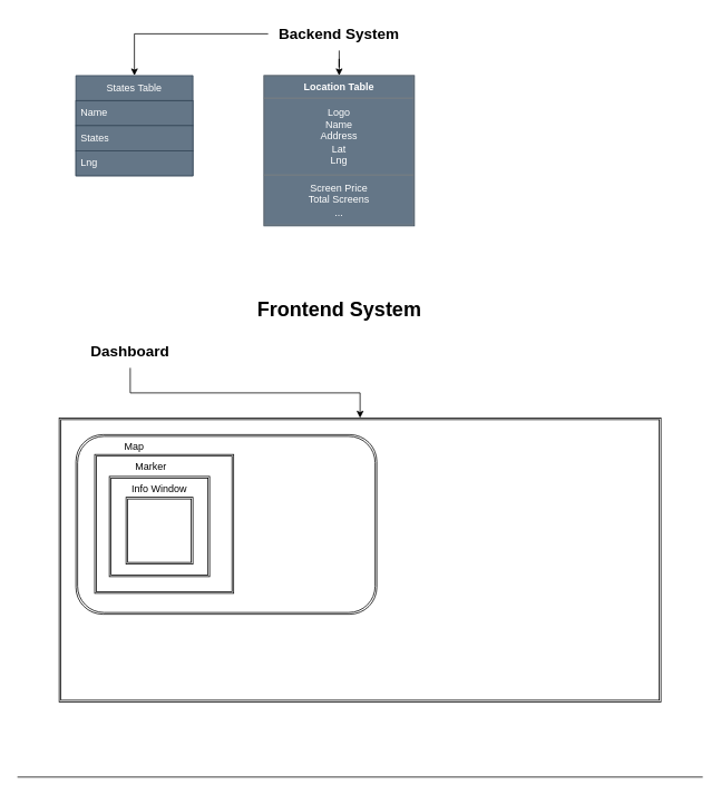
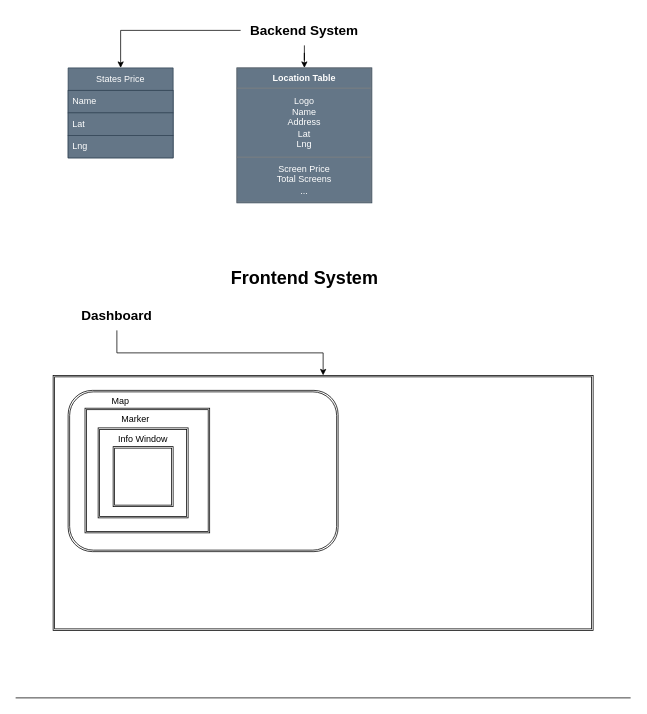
  <mxCell id="0" />
  <mxCell id="1" parent="0" />
- <mxCell id="2" value="States Table" style="swimlane;fontStyle=0;childLayout=stackLayout;horizontal=1;startSize=30;horizontalStack=0;resizeParent=1;resizeParentMax=0;resizeLast=0;collapsible=1;marginBottom=0;whiteSpace=wrap;html=1;fillColor=#647687;fontColor=#ffffff;strokeColor=#314354;" vertex="1" parent="1"><mxGeometry x="90" y="90" width="140" height="120" as="geometry" /></mxCell>
+ <mxCell id="2" value="States Price" style="swimlane;fontStyle=0;childLayout=stackLayout;horizontal=1;startSize=30;horizontalStack=0;resizeParent=1;resizeParentMax=0;resizeLast=0;collapsible=1;marginBottom=0;whiteSpace=wrap;html=1;fillColor=#647687;fontColor=#ffffff;strokeColor=#314354;" vertex="1" parent="1"><mxGeometry x="90" y="90" width="140" height="120" as="geometry" /></mxCell>
  <mxCell id="3" value="Name" style="text;strokeColor=#314354;fillColor=#647687;align=left;verticalAlign=middle;spacingLeft=4;spacingRight=4;overflow=hidden;points=[[0,0.5],[1,0.5]];portConstraint=eastwest;rotatable=0;whiteSpace=wrap;html=1;fontColor=#ffffff;" vertex="1" parent="2"><mxGeometry y="30" width="140" height="30" as="geometry" /></mxCell>
- <mxCell id="4" value="States" style="text;strokeColor=#314354;fillColor=#647687;align=left;verticalAlign=middle;spacingLeft=4;spacingRight=4;overflow=hidden;points=[[0,0.5],[1,0.5]];portConstraint=eastwest;rotatable=0;whiteSpace=wrap;html=1;fontColor=#ffffff;" vertex="1" parent="2"><mxGeometry y="60" width="140" height="30" as="geometry" /></mxCell>
+ <mxCell id="4" value="Lat" style="text;strokeColor=#314354;fillColor=#647687;align=left;verticalAlign=middle;spacingLeft=4;spacingRight=4;overflow=hidden;points=[[0,0.5],[1,0.5]];portConstraint=eastwest;rotatable=0;whiteSpace=wrap;html=1;fontColor=#ffffff;" vertex="1" parent="2"><mxGeometry y="60" width="140" height="30" as="geometry" /></mxCell>
  <mxCell id="5" value="Lng" style="text;strokeColor=#314354;fillColor=#647687;align=left;verticalAlign=middle;spacingLeft=4;spacingRight=4;overflow=hidden;points=[[0,0.5],[1,0.5]];portConstraint=eastwest;rotatable=0;whiteSpace=wrap;html=1;fontColor=#ffffff;" vertex="1" parent="2"><mxGeometry y="90" width="140" height="30" as="geometry" /></mxCell>
  <mxCell id="6" style="edgeStyle=orthogonalEdgeStyle;rounded=0;orthogonalLoop=1;jettySize=auto;html=1;exitX=0;exitY=0.5;exitDx=0;exitDy=0;entryX=0.5;entryY=0;entryDx=0;entryDy=0;" edge="1" parent="1" source="8" target="2"><mxGeometry relative="1" as="geometry" /></mxCell>
  <mxCell id="7" style="edgeStyle=orthogonalEdgeStyle;rounded=0;orthogonalLoop=1;jettySize=auto;html=1;exitX=0.5;exitY=1;exitDx=0;exitDy=0;" edge="1" parent="1" source="8" target="9"><mxGeometry relative="1" as="geometry" /></mxCell>
  <mxCell id="8" value="&lt;h2&gt;Backend System&lt;/h2&gt;" style="text;html=1;strokeColor=none;fillColor=none;align=center;verticalAlign=middle;whiteSpace=wrap;rounded=0;" vertex="1" parent="1"><mxGeometry x="320" y="20" width="170" height="40" as="geometry" /></mxCell>
  <mxCell id="9" value="&lt;table border=&quot;1&quot; width=&quot;100%&quot; height=&quot;100%&quot; cellpadding=&quot;4&quot; style=&quot;width:100%;height:100%;border-collapse:collapse;&quot;&gt;&lt;tbody&gt;&lt;tr&gt;&lt;th align=&quot;center&quot;&gt;Location Table&lt;/th&gt;&lt;/tr&gt;&lt;tr&gt;&lt;td align=&quot;center&quot;&gt;Logo&lt;br&gt;Name&lt;br&gt;Address&lt;br&gt;Lat&lt;br&gt;Lng&lt;/td&gt;&lt;/tr&gt;&lt;tr&gt;&lt;td align=&quot;center&quot;&gt;Screen Price&lt;br&gt;Total Screens&lt;br&gt;...&lt;/td&gt;&lt;/tr&gt;&lt;/tbody&gt;&lt;/table&gt;" style="text;html=1;whiteSpace=wrap;strokeColor=#314354;fillColor=#647687;overflow=fill;fontColor=#ffffff;" vertex="1" parent="1"><mxGeometry x="315" y="90" width="180" height="180" as="geometry" /></mxCell>
  <mxCell id="10" value="Frontend System" style="text;strokeColor=none;fillColor=none;html=1;fontSize=24;fontStyle=1;verticalAlign=middle;align=center;" vertex="1" parent="1"><mxGeometry x="275" y="350" width="260" height="40" as="geometry" /></mxCell>
  <mxCell id="11" style="edgeStyle=orthogonalEdgeStyle;rounded=0;orthogonalLoop=1;jettySize=auto;html=1;exitX=0.5;exitY=1;exitDx=0;exitDy=0;" edge="1" parent="1" source="12" target="13"><mxGeometry relative="1" as="geometry" /></mxCell>
  <mxCell id="12" value="&lt;h2&gt;Dashboard&lt;/h2&gt;" style="text;html=1;strokeColor=none;fillColor=none;align=center;verticalAlign=middle;whiteSpace=wrap;rounded=0;" vertex="1" parent="1"><mxGeometry x="70" y="400" width="170" height="40" as="geometry" /></mxCell>
  <mxCell id="13" value="" style="shape=ext;double=1;rounded=0;whiteSpace=wrap;html=1;" vertex="1" parent="1"><mxGeometry x="70" y="500" width="720" height="340" as="geometry" /></mxCell>
  <mxCell id="14" value="" style="shape=ext;double=1;rounded=1;whiteSpace=wrap;html=1;" vertex="1" parent="1"><mxGeometry x="90" y="520" width="360" height="215" as="geometry" /></mxCell>
  <mxCell id="15" value="" style="shape=ext;double=1;whiteSpace=wrap;html=1;aspect=fixed;" vertex="1" parent="1"><mxGeometry x="112.5" y="543.75" width="166.25" height="166.25" as="geometry" /></mxCell>
  <mxCell id="16" value="Map" style="text;html=1;strokeColor=none;fillColor=none;align=center;verticalAlign=middle;whiteSpace=wrap;rounded=0;" vertex="1" parent="1"><mxGeometry x="130" y="520" width="60" height="30" as="geometry" /></mxCell>
  <mxCell id="17" value="" style="shape=ext;double=1;whiteSpace=wrap;html=1;aspect=fixed;" vertex="1" parent="1"><mxGeometry x="130" y="570" width="120" height="120" as="geometry" /></mxCell>
  <mxCell id="18" value="Marker" style="text;html=1;strokeColor=none;fillColor=none;align=center;verticalAlign=middle;whiteSpace=wrap;rounded=0;" vertex="1" parent="1"><mxGeometry x="150" y="543.75" width="60" height="30" as="geometry" /></mxCell>
  <mxCell id="19" value="" style="shape=ext;double=1;whiteSpace=wrap;html=1;aspect=fixed;" vertex="1" parent="1"><mxGeometry x="150" y="595" width="80" height="80" as="geometry" /></mxCell>
  <mxCell id="20" value="Info Window" style="text;html=1;strokeColor=none;fillColor=none;align=center;verticalAlign=middle;whiteSpace=wrap;rounded=0;" vertex="1" parent="1"><mxGeometry x="135" y="570" width="110" height="30" as="geometry" /></mxCell>
  <mxCell id="21" value="" style="endArrow=none;html=1;rounded=0;" edge="1" parent="1"><mxGeometry width="50" height="50" relative="1" as="geometry"><mxPoint y="930" as="sourcePoint" x="20" /><mxPoint x="840" y="930" as="targetPoint" /></mxGeometry></mxCell>
